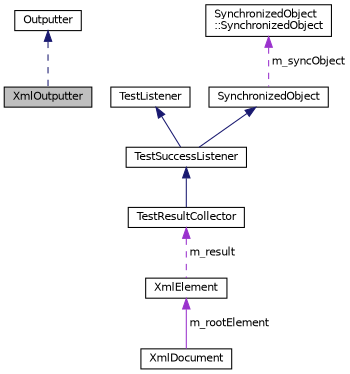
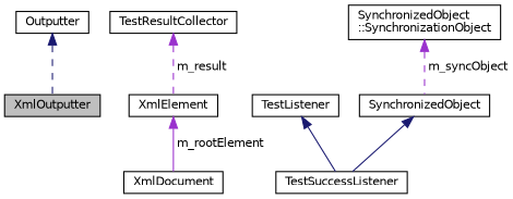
  digraph {
    node [color=black fillcolor=white fontname=Helvetica fontsize=10 shape=record style=filled]
    edge [color=midnightblue dir=back fontname=Helvetica fontsize=10 labelfontname=Helvetica labelfontsize=10 style=solid]
    n1 [fillcolor=grey75 fontcolor=black height=0.2 label=XmlOutputter width=0.4]
    n2 [height=0.2 label=Outputter width=0.4]
    n3 [height=0.2 label=TestResultCollector width=0.4]
    n4 [height=0.2 label=XmlElement width=0.4]
    n5 [height=0.2 label=TestSuccessListener width=0.4]
    n6 [height=0.2 label=TestListener width=0.4]
    n7 [height=0.2 label=SynchronizedObject width=0.4]
-   n8 [height=0.2 label="SynchronizedObject\l::SynchronizedObject" width=0.4]
+   n8 [height=0.2 label="SynchronizedObject\l::SynchronizationObject" width=0.4]
    n9 [height=0.2 label=XmlDocument width=0.4]
    n2 -> n1 [style=dashed]
    n3 -> n4 [color=darkorchid3 label=" m_result" style=dashed]
    n4 -> n9 [color=darkorchid3 label=" m_rootElement"]
-   n5 -> n3
    n6 -> n5
    n7 -> n5
    n8 -> n7 [color=darkorchid3 label=" m_syncObject" style=dashed]
  }
